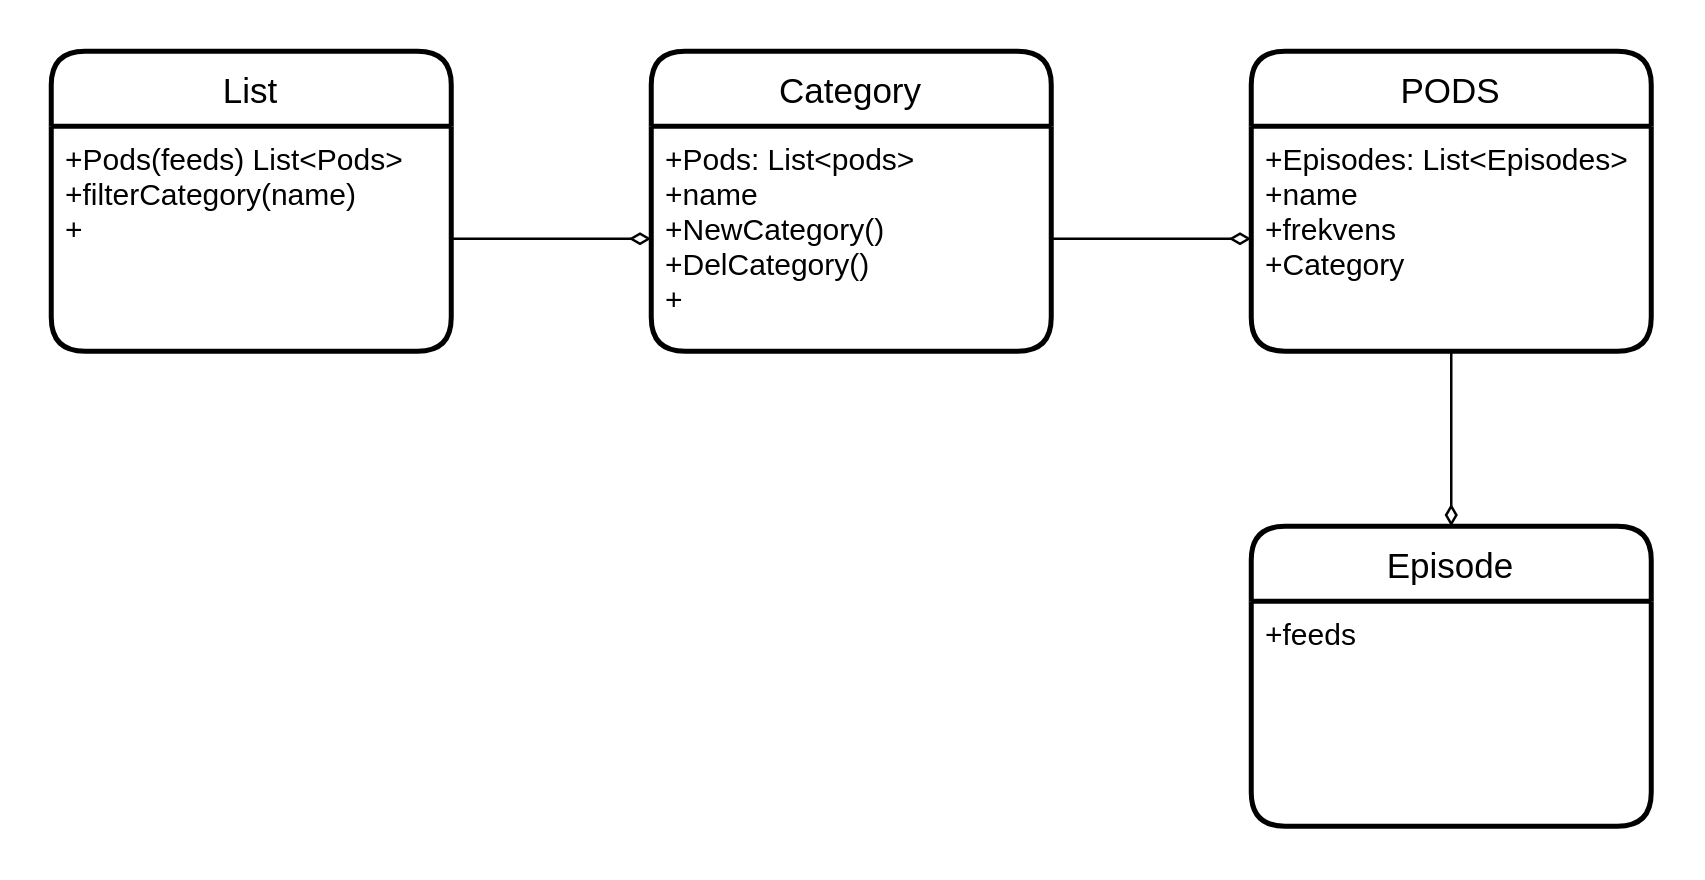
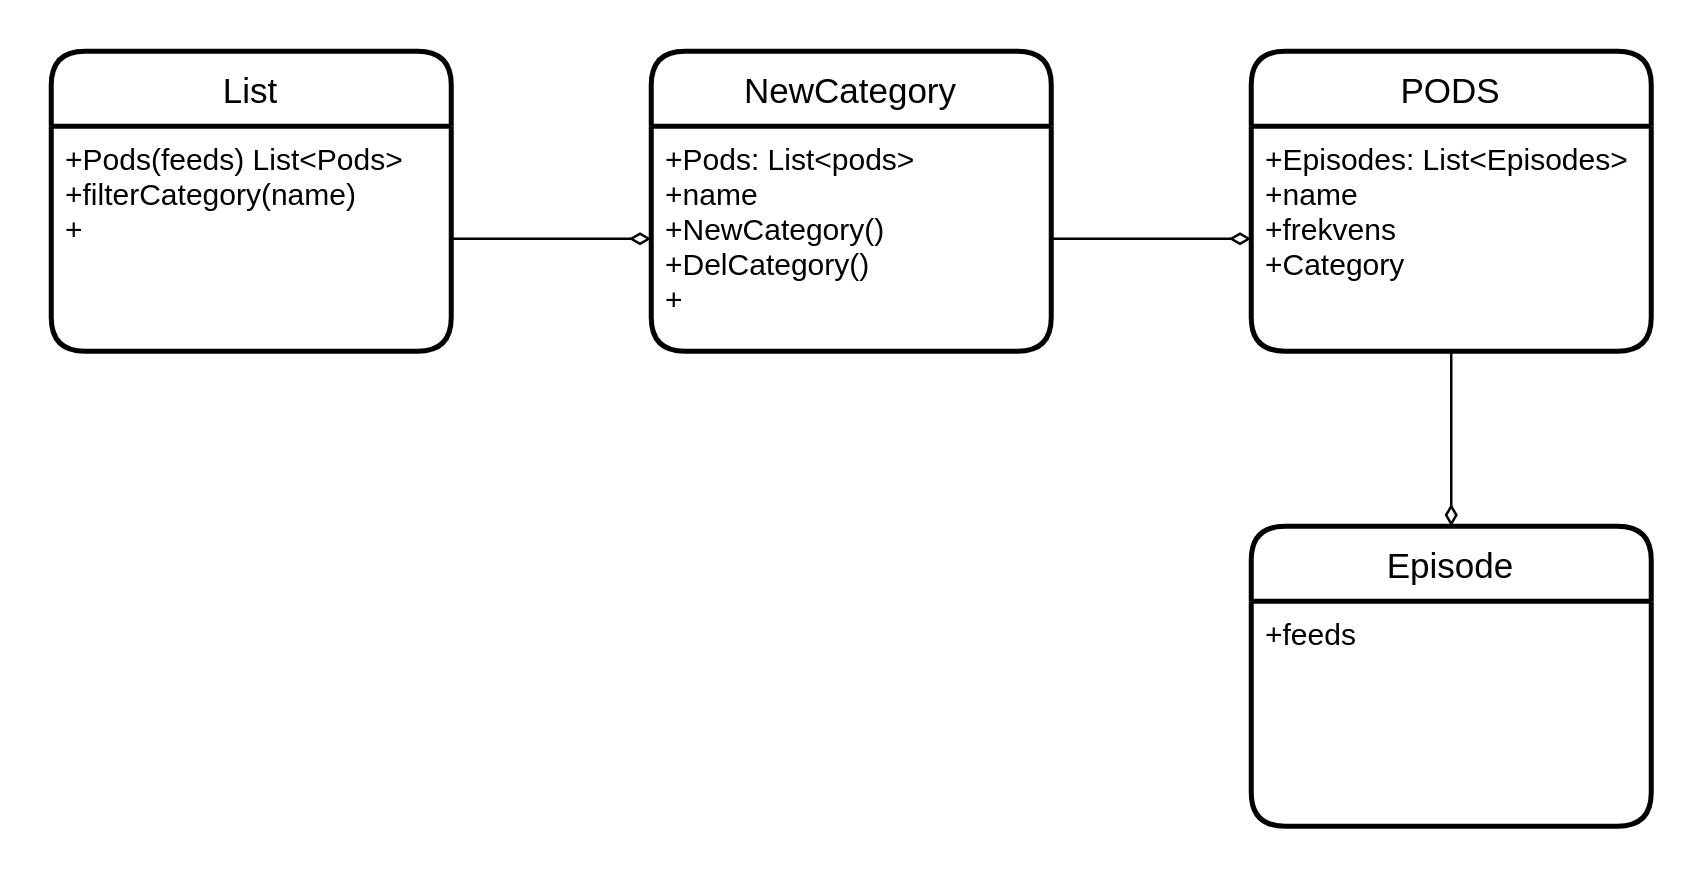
  <mxCell id="0" />
  <mxCell id="1" parent="0" />
  <mxCell id="2" value="List" style="swimlane;childLayout=stackLayout;horizontal=1;startSize=30;horizontalStack=0;rounded=1;fontSize=14;fontStyle=0;strokeWidth=2;resizeParent=0;resizeLast=1;shadow=0;dashed=0;align=center;" vertex="1" parent="1"><mxGeometry x="20" y="20" width="160" height="120" as="geometry" /></mxCell>
  <mxCell id="3" value="+Pods(feeds) List&lt;Pods&gt;&#10;+filterCategory(name)&#10;+" style="align=left;strokeColor=none;fillColor=none;spacingLeft=4;fontSize=12;verticalAlign=top;resizable=0;rotatable=0;part=1;" vertex="1" parent="2"><mxGeometry y="30" width="160" height="90" as="geometry" /></mxCell>
  <mxCell id="4" value="PODS" style="swimlane;childLayout=stackLayout;horizontal=1;startSize=30;horizontalStack=0;rounded=1;fontSize=14;fontStyle=0;strokeWidth=2;resizeParent=0;resizeLast=1;shadow=0;dashed=0;align=center;" vertex="1" parent="1"><mxGeometry x="500" y="20" width="160" height="120" as="geometry" /></mxCell>
  <mxCell id="5" value="+Episodes: List&lt;Episodes&gt;&#10;+name&#10;+frekvens&#10;+Category" style="align=left;strokeColor=none;fillColor=none;spacingLeft=4;fontSize=12;verticalAlign=top;resizable=0;rotatable=0;part=1;" vertex="1" parent="4"><mxGeometry y="30" width="160" height="90" as="geometry" /></mxCell>
- <mxCell id="6" value="Category" style="swimlane;childLayout=stackLayout;horizontal=1;startSize=30;horizontalStack=0;rounded=1;fontSize=14;fontStyle=0;strokeWidth=2;resizeParent=0;resizeLast=1;shadow=0;dashed=0;align=center;" vertex="1" parent="1"><mxGeometry x="260" y="20" width="160" height="120" as="geometry" /></mxCell>
+ <mxCell id="6" value="NewCategory" style="swimlane;childLayout=stackLayout;horizontal=1;startSize=30;horizontalStack=0;rounded=1;fontSize=14;fontStyle=0;strokeWidth=2;resizeParent=0;resizeLast=1;shadow=0;dashed=0;align=center;" vertex="1" parent="1"><mxGeometry x="260" y="20" width="160" height="120" as="geometry" /></mxCell>
  <mxCell id="7" value="+Pods: List&lt;pods&gt;&#10;+name&#10;+NewCategory()&#10;+DelCategory()&#10;+" style="align=left;strokeColor=none;fillColor=none;spacingLeft=4;fontSize=12;verticalAlign=top;resizable=0;rotatable=0;part=1;" vertex="1" parent="6"><mxGeometry y="30" width="160" height="90" as="geometry" /></mxCell>
  <mxCell id="8" value="Episode" style="swimlane;childLayout=stackLayout;horizontal=1;startSize=30;horizontalStack=0;rounded=1;fontSize=14;fontStyle=0;strokeWidth=2;resizeParent=0;resizeLast=1;shadow=0;dashed=0;align=center;" vertex="1" parent="1"><mxGeometry x="500" y="210" width="160" height="120" as="geometry" /></mxCell>
  <mxCell id="9" value="+feeds&#10;" style="align=left;strokeColor=none;fillColor=none;spacingLeft=4;fontSize=12;verticalAlign=top;resizable=0;rotatable=0;part=1;" vertex="1" parent="8"><mxGeometry y="30" width="160" height="90" as="geometry" /></mxCell>
  <mxCell id="10" style="edgeStyle=orthogonalEdgeStyle;rounded=0;orthogonalLoop=1;jettySize=auto;html=1;endArrow=diamondThin;endFill=0;" edge="1" parent="1" source="5" target="8"><mxGeometry relative="1" as="geometry" /></mxCell>
  <mxCell id="11" style="edgeStyle=orthogonalEdgeStyle;rounded=0;orthogonalLoop=1;jettySize=auto;html=1;entryX=0;entryY=0.5;entryDx=0;entryDy=0;endArrow=diamondThin;endFill=0;" edge="1" parent="1" source="7" target="5"><mxGeometry relative="1" as="geometry" /></mxCell>
  <mxCell id="12" style="edgeStyle=orthogonalEdgeStyle;rounded=0;orthogonalLoop=1;jettySize=auto;html=1;entryX=0;entryY=0.5;entryDx=0;entryDy=0;endArrow=diamondThin;endFill=0;" edge="1" parent="1" source="3" target="7"><mxGeometry relative="1" as="geometry" /></mxCell>
